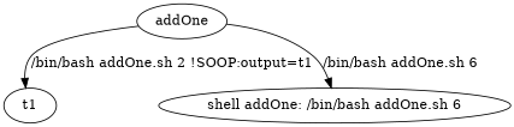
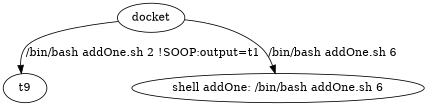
  digraph {
-   n1 [label=addOne]
-   n2 [label=t1]
+   n1 [label=docket]
+   n2 [label=t9]
    n3 [label="shell addOne: /bin/bash addOne.sh 6"]
    n1 -> n2 [label="/bin/bash addOne.sh 2 !SOOP:output=t1"]
    n1 -> n3 [label="/bin/bash addOne.sh 6"]
  }
